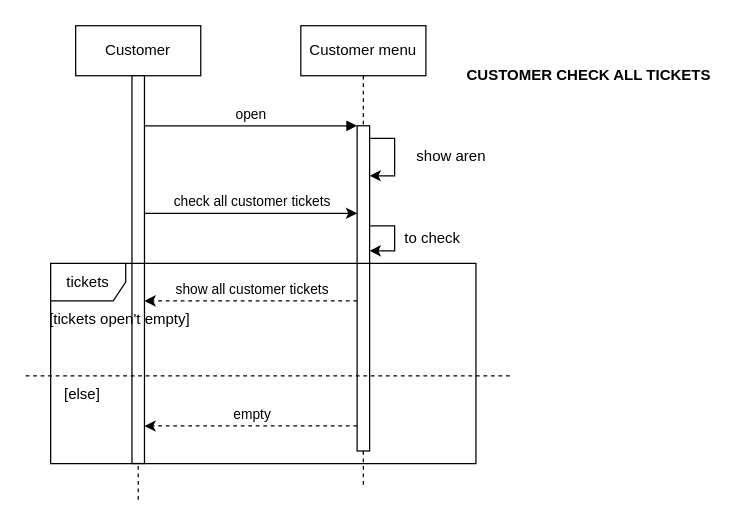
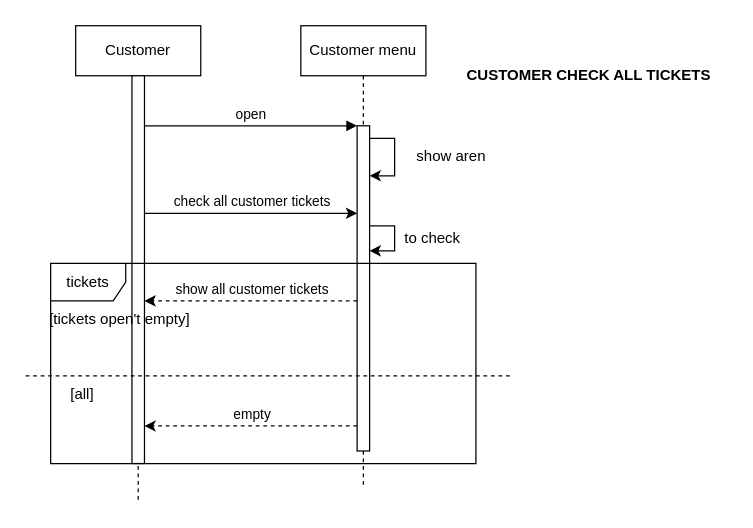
  <mxCell id="0" />
  <mxCell id="1" parent="0" />
  <mxCell id="2" value="Customer" style="shape=umlLifeline;perimeter=lifelinePerimeter;whiteSpace=wrap;html=1;container=0;dropTarget=0;collapsible=0;recursiveResize=0;outlineConnect=0;portConstraint=eastwest;newEdgeStyle={&quot;edgeStyle&quot;:&quot;elbowEdgeStyle&quot;,&quot;elbow&quot;:&quot;vertical&quot;,&quot;curved&quot;:0,&quot;rounded&quot;:0};" parent="1" vertex="1"><mxGeometry x="60" y="20" width="100" height="380" as="geometry" /></mxCell>
  <mxCell id="3" value="" style="html=1;points=[];perimeter=orthogonalPerimeter;outlineConnect=0;targetShapes=umlLifeline;portConstraint=eastwest;newEdgeStyle={&quot;edgeStyle&quot;:&quot;elbowEdgeStyle&quot;,&quot;elbow&quot;:&quot;vertical&quot;,&quot;curved&quot;:0,&quot;rounded&quot;:0};" parent="2" vertex="1"><mxGeometry x="45" y="40" width="10" height="310" as="geometry" /></mxCell>
  <mxCell id="4" value="Customer menu" style="shape=umlLifeline;perimeter=lifelinePerimeter;whiteSpace=wrap;html=1;container=0;dropTarget=0;collapsible=0;recursiveResize=0;outlineConnect=0;portConstraint=eastwest;newEdgeStyle={&quot;edgeStyle&quot;:&quot;elbowEdgeStyle&quot;,&quot;elbow&quot;:&quot;vertical&quot;,&quot;curved&quot;:0,&quot;rounded&quot;:0};" parent="1" vertex="1"><mxGeometry x="240" y="20" width="100" height="370" as="geometry" /></mxCell>
  <mxCell id="5" value="" style="html=1;points=[];perimeter=orthogonalPerimeter;outlineConnect=0;targetShapes=umlLifeline;portConstraint=eastwest;newEdgeStyle={&quot;edgeStyle&quot;:&quot;elbowEdgeStyle&quot;,&quot;elbow&quot;:&quot;vertical&quot;,&quot;curved&quot;:0,&quot;rounded&quot;:0};" parent="4" vertex="1"><mxGeometry x="45" y="80" width="10" height="260" as="geometry" /></mxCell>
  <mxCell id="6" value="" style="endArrow=classic;html=1;rounded=0;" parent="4" source="5" target="5" edge="1"><mxGeometry width="50" height="50" relative="1" as="geometry"><mxPoint x="70" y="120" as="sourcePoint" /><mxPoint x="120" y="70" as="targetPoint" /><Array as="points"><mxPoint x="75" y="90" /><mxPoint x="75" y="120" /></Array></mxGeometry></mxCell>
  <mxCell id="7" value="" style="endArrow=classic;html=1;rounded=0;" parent="4" source="5" target="5" edge="1"><mxGeometry width="50" height="50" relative="1" as="geometry"><mxPoint x="50" y="200" as="sourcePoint" /><mxPoint x="100" y="150" as="targetPoint" /><Array as="points"><mxPoint x="75" y="160" /><mxPoint x="75" y="180" /></Array></mxGeometry></mxCell>
  <mxCell id="8" value="open" style="html=1;verticalAlign=bottom;endArrow=block;edgeStyle=elbowEdgeStyle;elbow=vertical;curved=0;rounded=0;" parent="1" source="3" target="5" edge="1"><mxGeometry relative="1" as="geometry"><mxPoint x="215" y="110" as="sourcePoint" /><Array as="points"><mxPoint x="200" y="100" /></Array></mxGeometry></mxCell>
  <mxCell id="9" value="show aren" style="text;html=1;align=center;verticalAlign=middle;resizable=0;points=[];autosize=1;strokeColor=none;fillColor=none;" parent="1" vertex="1"><mxGeometry x="310" y="110" width="100" height="30" as="geometry" /></mxCell>
  <mxCell id="10" value="" style="endArrow=classic;html=1;rounded=0;" parent="1" source="3" target="5" edge="1"><mxGeometry relative="1" as="geometry"><mxPoint x="170" y="169.58" as="sourcePoint" /><mxPoint x="270" y="169.58" as="targetPoint" /><Array as="points"><mxPoint x="240" y="170" /></Array></mxGeometry></mxCell>
  <mxCell id="11" value="check all customer tickets" style="edgeLabel;resizable=0;html=1;align=center;verticalAlign=middle;" parent="10" connectable="0" vertex="1"><mxGeometry relative="1" as="geometry"><mxPoint y="-10" as="offset" /></mxGeometry></mxCell>
  <mxCell id="12" value="tickets" style="shape=umlFrame;whiteSpace=wrap;html=1;pointerEvents=0;" parent="1" vertex="1"><mxGeometry x="40" y="210" width="340" height="160" as="geometry" /></mxCell>
  <mxCell id="13" value="to check" style="text;html=1;align=center;verticalAlign=middle;resizable=0;points=[];autosize=1;strokeColor=none;fillColor=none;" parent="1" vertex="1"><mxGeometry x="310" y="175" width="70" height="30" as="geometry" /></mxCell>
  <mxCell id="14" value="[tickets open't empty]" style="text;html=1;align=center;verticalAlign=middle;resizable=0;points=[];autosize=1;strokeColor=none;fillColor=none;" parent="1" vertex="1"><mxGeometry x="30" y="240" width="130" height="30" as="geometry" /></mxCell>
  <mxCell id="15" value="" style="endArrow=classic;html=1;rounded=0;dashed=1;" parent="1" source="5" target="3" edge="1"><mxGeometry relative="1" as="geometry"><mxPoint x="260" y="260" as="sourcePoint" /><mxPoint x="420" y="260" as="targetPoint" /><Array as="points"><mxPoint x="240" y="240" /></Array></mxGeometry></mxCell>
  <mxCell id="16" value="show all customer tickets" style="edgeLabel;resizable=0;html=1;align=center;verticalAlign=middle;" parent="15" connectable="0" vertex="1"><mxGeometry relative="1" as="geometry"><mxPoint y="-10" as="offset" /></mxGeometry></mxCell>
  <mxCell id="17" value="" style="endArrow=none;dashed=1;html=1;rounded=0;" parent="1" edge="1"><mxGeometry width="50" height="50" relative="1" as="geometry"><mxPoint x="20" y="300" as="sourcePoint" /><mxPoint x="410" y="300" as="targetPoint" /></mxGeometry></mxCell>
- <mxCell id="18" value="[else]" style="text;html=1;align=center;verticalAlign=middle;resizable=0;points=[];autosize=1;strokeColor=none;fillColor=none;" parent="1" vertex="1"><mxGeometry x="40" y="300" width="50" height="30" as="geometry" /></mxCell>
+ <mxCell id="18" value="[all]" style="text;html=1;align=center;verticalAlign=middle;resizable=0;points=[];autosize=1;strokeColor=none;fillColor=none;" parent="1" vertex="1"><mxGeometry x="40" y="300" width="50" height="30" as="geometry" /></mxCell>
  <mxCell id="19" value="" style="endArrow=classic;html=1;rounded=0;dashed=1;" parent="1" edge="1"><mxGeometry relative="1" as="geometry"><mxPoint x="285" y="340" as="sourcePoint" /><mxPoint x="115" y="340" as="targetPoint" /><Array as="points"><mxPoint x="250" y="340" /></Array></mxGeometry></mxCell>
  <mxCell id="20" value="empty" style="edgeLabel;resizable=0;html=1;align=center;verticalAlign=middle;" parent="19" connectable="0" vertex="1"><mxGeometry relative="1" as="geometry"><mxPoint y="-10" as="offset" /></mxGeometry></mxCell>
  <mxCell id="21" value="CUSTOMER CHECK ALL TICKETS" style="text;html=1;align=center;verticalAlign=middle;resizable=0;points=[];autosize=1;strokeColor=none;fillColor=none;strokeWidth=1;fontStyle=1" parent="1" vertex="1"><mxGeometry x="360" y="45" width="220" height="30" as="geometry" /></mxCell>
